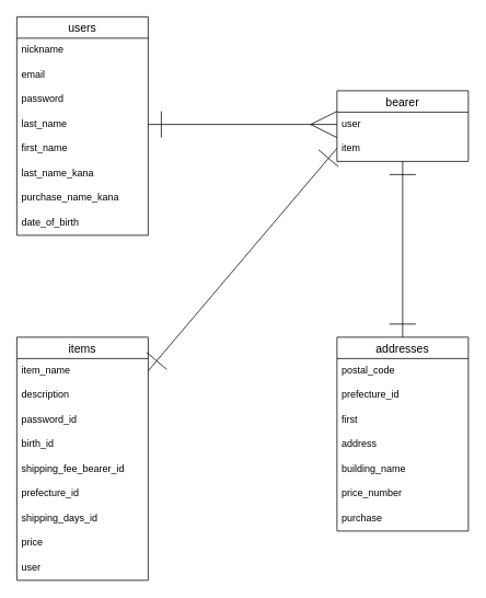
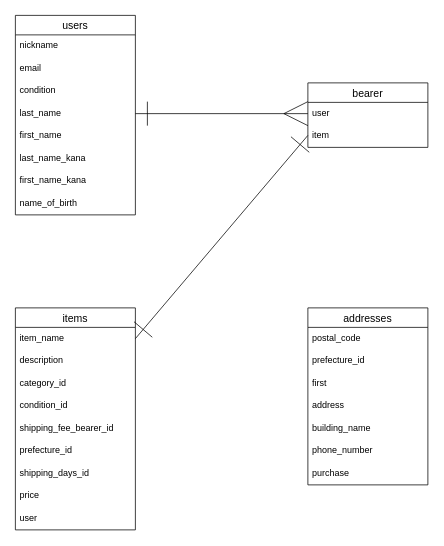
  <mxCell id="0" />
  <mxCell id="1" parent="0" />
  <mxCell id="2" value="users" style="swimlane;fontStyle=0;childLayout=stackLayout;horizontal=1;startSize=26;horizontalStack=0;resizeParent=1;resizeParentMax=0;resizeLast=0;collapsible=1;marginBottom=0;align=center;fontSize=14;" parent="1" vertex="1"><mxGeometry x="20" y="20" width="160" height="266" as="geometry" /></mxCell>
  <mxCell id="3" value="nickname" style="text;strokeColor=none;fillColor=none;spacingLeft=4;spacingRight=4;overflow=hidden;rotatable=0;points=[[0,0.5],[1,0.5]];portConstraint=eastwest;fontSize=12;" parent="2" vertex="1"><mxGeometry y="26" width="160" height="30" as="geometry" /></mxCell>
  <mxCell id="4" value="email" style="text;strokeColor=none;fillColor=none;spacingLeft=4;spacingRight=4;overflow=hidden;rotatable=0;points=[[0,0.5],[1,0.5]];portConstraint=eastwest;fontSize=12;" parent="2" vertex="1"><mxGeometry y="56" width="160" height="30" as="geometry" /></mxCell>
- <mxCell id="5" value="password" style="text;strokeColor=none;fillColor=none;spacingLeft=4;spacingRight=4;overflow=hidden;rotatable=0;points=[[0,0.5],[1,0.5]];portConstraint=eastwest;fontSize=12;" parent="2" vertex="1"><mxGeometry y="86" width="160" height="30" as="geometry" /></mxCell>
+ <mxCell id="5" value="condition" style="text;strokeColor=none;fillColor=none;spacingLeft=4;spacingRight=4;overflow=hidden;rotatable=0;points=[[0,0.5],[1,0.5]];portConstraint=eastwest;fontSize=12;" parent="2" vertex="1"><mxGeometry y="86" width="160" height="30" as="geometry" /></mxCell>
  <mxCell id="6" value="last_name" style="text;strokeColor=none;fillColor=none;spacingLeft=4;spacingRight=4;overflow=hidden;rotatable=0;points=[[0,0.5],[1,0.5]];portConstraint=eastwest;fontSize=12;" parent="2" vertex="1"><mxGeometry y="116" width="160" height="30" as="geometry" /></mxCell>
  <mxCell id="7" value="first_name" style="text;strokeColor=none;fillColor=none;spacingLeft=4;spacingRight=4;overflow=hidden;rotatable=0;points=[[0,0.5],[1,0.5]];portConstraint=eastwest;fontSize=12;" parent="2" vertex="1"><mxGeometry y="146" width="160" height="30" as="geometry" /></mxCell>
  <mxCell id="8" value="last_name_kana" style="text;strokeColor=none;fillColor=none;spacingLeft=4;spacingRight=4;overflow=hidden;rotatable=0;points=[[0,0.5],[1,0.5]];portConstraint=eastwest;fontSize=12;" parent="2" vertex="1"><mxGeometry y="176" width="160" height="30" as="geometry" /></mxCell>
- <mxCell id="9" value="purchase_name_kana" style="text;strokeColor=none;fillColor=none;spacingLeft=4;spacingRight=4;overflow=hidden;rotatable=0;points=[[0,0.5],[1,0.5]];portConstraint=eastwest;fontSize=12;" parent="2" vertex="1"><mxGeometry y="206" width="160" height="30" as="geometry" /></mxCell>
- <mxCell id="10" value="date_of_birth" style="text;strokeColor=none;fillColor=none;spacingLeft=4;spacingRight=4;overflow=hidden;rotatable=0;points=[[0,0.5],[1,0.5]];portConstraint=eastwest;fontSize=12;" parent="2" vertex="1"><mxGeometry y="236" width="160" height="30" as="geometry" /></mxCell>
+ <mxCell id="9" value="first_name_kana" style="text;strokeColor=none;fillColor=none;spacingLeft=4;spacingRight=4;overflow=hidden;rotatable=0;points=[[0,0.5],[1,0.5]];portConstraint=eastwest;fontSize=12;" parent="2" vertex="1"><mxGeometry y="206" width="160" height="30" as="geometry" /></mxCell>
+ <mxCell id="10" value="name_of_birth" style="text;strokeColor=none;fillColor=none;spacingLeft=4;spacingRight=4;overflow=hidden;rotatable=0;points=[[0,0.5],[1,0.5]];portConstraint=eastwest;fontSize=12;" parent="2" vertex="1"><mxGeometry y="236" width="160" height="30" as="geometry" /></mxCell>
  <mxCell id="11" value="items" style="swimlane;fontStyle=0;childLayout=stackLayout;horizontal=1;startSize=26;horizontalStack=0;resizeParent=1;resizeParentMax=0;resizeLast=0;collapsible=1;marginBottom=0;align=center;fontSize=14;" parent="1" vertex="1"><mxGeometry x="20" y="410" width="160" height="296" as="geometry" /></mxCell>
  <mxCell id="12" value="item_name" style="text;strokeColor=none;fillColor=none;spacingLeft=4;spacingRight=4;overflow=hidden;rotatable=0;points=[[0,0.5],[1,0.5]];portConstraint=eastwest;fontSize=12;" parent="11" vertex="1"><mxGeometry y="26" width="160" height="30" as="geometry" /></mxCell>
  <mxCell id="13" value="description" style="text;strokeColor=none;fillColor=none;spacingLeft=4;spacingRight=4;overflow=hidden;rotatable=0;points=[[0,0.5],[1,0.5]];portConstraint=eastwest;fontSize=12;" parent="11" vertex="1"><mxGeometry y="56" width="160" height="30" as="geometry" /></mxCell>
- <mxCell id="14" value="password_id" style="text;strokeColor=none;fillColor=none;spacingLeft=4;spacingRight=4;overflow=hidden;rotatable=0;points=[[0,0.5],[1,0.5]];portConstraint=eastwest;fontSize=12;" parent="11" vertex="1"><mxGeometry y="86" width="160" height="30" as="geometry" /></mxCell>
- <mxCell id="15" value="birth_id" style="text;strokeColor=none;fillColor=none;spacingLeft=4;spacingRight=4;overflow=hidden;rotatable=0;points=[[0,0.5],[1,0.5]];portConstraint=eastwest;fontSize=12;" parent="11" vertex="1"><mxGeometry y="116" width="160" height="30" as="geometry" /></mxCell>
+ <mxCell id="14" value="category_id" style="text;strokeColor=none;fillColor=none;spacingLeft=4;spacingRight=4;overflow=hidden;rotatable=0;points=[[0,0.5],[1,0.5]];portConstraint=eastwest;fontSize=12;" parent="11" vertex="1"><mxGeometry y="86" width="160" height="30" as="geometry" /></mxCell>
+ <mxCell id="15" value="condition_id" style="text;strokeColor=none;fillColor=none;spacingLeft=4;spacingRight=4;overflow=hidden;rotatable=0;points=[[0,0.5],[1,0.5]];portConstraint=eastwest;fontSize=12;" parent="11" vertex="1"><mxGeometry y="116" width="160" height="30" as="geometry" /></mxCell>
  <mxCell id="16" value="shipping_fee_bearer_id" style="text;strokeColor=none;fillColor=none;spacingLeft=4;spacingRight=4;overflow=hidden;rotatable=0;points=[[0,0.5],[1,0.5]];portConstraint=eastwest;fontSize=12;" parent="11" vertex="1"><mxGeometry y="146" width="160" height="30" as="geometry" /></mxCell>
  <mxCell id="17" value="prefecture_id" style="text;strokeColor=none;fillColor=none;spacingLeft=4;spacingRight=4;overflow=hidden;rotatable=0;points=[[0,0.5],[1,0.5]];portConstraint=eastwest;fontSize=12;" parent="11" vertex="1"><mxGeometry y="176" width="160" height="30" as="geometry" /></mxCell>
  <mxCell id="18" value="shipping_days_id" style="text;strokeColor=none;fillColor=none;spacingLeft=4;spacingRight=4;overflow=hidden;rotatable=0;points=[[0,0.5],[1,0.5]];portConstraint=eastwest;fontSize=12;" parent="11" vertex="1"><mxGeometry y="206" width="160" height="30" as="geometry" /></mxCell>
  <mxCell id="19" value="price" style="text;strokeColor=none;fillColor=none;spacingLeft=4;spacingRight=4;overflow=hidden;rotatable=0;points=[[0,0.5],[1,0.5]];portConstraint=eastwest;fontSize=12;" parent="11" vertex="1"><mxGeometry y="236" width="160" height="30" as="geometry" /></mxCell>
  <mxCell id="20" value="user" style="text;strokeColor=none;fillColor=none;spacingLeft=4;spacingRight=4;overflow=hidden;rotatable=0;points=[[0,0.5],[1,0.5]];portConstraint=eastwest;fontSize=12;" parent="11" vertex="1"><mxGeometry y="266" width="160" height="30" as="geometry" /></mxCell>
  <mxCell id="21" value="bearer" style="swimlane;fontStyle=0;childLayout=stackLayout;horizontal=1;startSize=26;horizontalStack=0;resizeParent=1;resizeParentMax=0;resizeLast=0;collapsible=1;marginBottom=0;align=center;fontSize=14;" parent="1" vertex="1"><mxGeometry x="410" y="110" width="160" height="86" as="geometry" /></mxCell>
  <mxCell id="22" value="user" style="text;strokeColor=none;fillColor=none;spacingLeft=4;spacingRight=4;overflow=hidden;rotatable=0;points=[[0,0.5],[1,0.5]];portConstraint=eastwest;fontSize=12;" parent="21" vertex="1"><mxGeometry y="26" width="160" height="30" as="geometry" /></mxCell>
  <mxCell id="23" value="item" style="text;strokeColor=none;fillColor=none;spacingLeft=4;spacingRight=4;overflow=hidden;rotatable=0;points=[[0,0.5],[1,0.5]];portConstraint=eastwest;fontSize=12;" parent="21" vertex="1"><mxGeometry y="56" width="160" height="30" as="geometry" /></mxCell>
  <mxCell id="24" value="addresses" style="swimlane;fontStyle=0;childLayout=stackLayout;horizontal=1;startSize=26;horizontalStack=0;resizeParent=1;resizeParentMax=0;resizeLast=0;collapsible=1;marginBottom=0;align=center;fontSize=14;" parent="1" vertex="1"><mxGeometry x="410" y="410" width="160" height="236" as="geometry" /></mxCell>
  <mxCell id="25" value="postal_code" style="text;strokeColor=none;fillColor=none;spacingLeft=4;spacingRight=4;overflow=hidden;rotatable=0;points=[[0,0.5],[1,0.5]];portConstraint=eastwest;fontSize=12;" parent="24" vertex="1"><mxGeometry y="26" width="160" height="30" as="geometry" /></mxCell>
  <mxCell id="26" value="prefecture_id" style="text;strokeColor=none;fillColor=none;spacingLeft=4;spacingRight=4;overflow=hidden;rotatable=0;points=[[0,0.5],[1,0.5]];portConstraint=eastwest;fontSize=12;" parent="24" vertex="1"><mxGeometry y="56" width="160" height="30" as="geometry" /></mxCell>
  <mxCell id="27" value="first" style="text;strokeColor=none;fillColor=none;spacingLeft=4;spacingRight=4;overflow=hidden;rotatable=0;points=[[0,0.5],[1,0.5]];portConstraint=eastwest;fontSize=12;" parent="24" vertex="1"><mxGeometry y="86" width="160" height="30" as="geometry" /></mxCell>
  <mxCell id="28" value="address" style="text;strokeColor=none;fillColor=none;spacingLeft=4;spacingRight=4;overflow=hidden;rotatable=0;points=[[0,0.5],[1,0.5]];portConstraint=eastwest;fontSize=12;" parent="24" vertex="1"><mxGeometry y="116" width="160" height="30" as="geometry" /></mxCell>
  <mxCell id="29" value="building_name" style="text;strokeColor=none;fillColor=none;spacingLeft=4;spacingRight=4;overflow=hidden;rotatable=0;points=[[0,0.5],[1,0.5]];portConstraint=eastwest;fontSize=12;" parent="24" vertex="1"><mxGeometry y="146" width="160" height="30" as="geometry" /></mxCell>
- <mxCell id="30" value="price_number" style="text;strokeColor=none;fillColor=none;spacingLeft=4;spacingRight=4;overflow=hidden;rotatable=0;points=[[0,0.5],[1,0.5]];portConstraint=eastwest;fontSize=12;" parent="24" vertex="1"><mxGeometry y="176" width="160" height="30" as="geometry" /></mxCell>
+ <mxCell id="30" value="phone_number" style="text;strokeColor=none;fillColor=none;spacingLeft=4;spacingRight=4;overflow=hidden;rotatable=0;points=[[0,0.5],[1,0.5]];portConstraint=eastwest;fontSize=12;" parent="24" vertex="1"><mxGeometry y="176" width="160" height="30" as="geometry" /></mxCell>
  <mxCell id="31" value="purchase" style="text;strokeColor=none;fillColor=none;spacingLeft=4;spacingRight=4;overflow=hidden;rotatable=0;points=[[0,0.5],[1,0.5]];portConstraint=eastwest;fontSize=12;" parent="24" vertex="1"><mxGeometry y="206" width="160" height="30" as="geometry" /></mxCell>
  <mxCell id="32" style="edgeStyle=none;html=1;exitX=1;exitY=0.5;exitDx=0;exitDy=0;startArrow=ERone;startFill=0;startSize=30;endArrow=ERmany;endFill=0;endSize=30;entryX=0;entryY=0.5;entryDx=0;entryDy=0;" parent="1" source="6" target="22" edge="1"><mxGeometry relative="1" as="geometry"><mxPoint x="320" y="30" as="targetPoint" /></mxGeometry></mxCell>
- <mxCell id="33" style="edgeStyle=none;html=1;startArrow=ERone;startFill=0;endArrow=ERone;endFill=0;startSize=30;endSize=30;targetPerimeterSpacing=0;entryX=0.5;entryY=0;entryDx=0;entryDy=0;exitX=0.5;exitY=1;exitDx=0;exitDy=0;" parent="1" source="21" edge="1" target="24"><mxGeometry relative="1" as="geometry"><mxPoint x="490" y="400" as="targetPoint" /><mxPoint x="500" y="240" as="sourcePoint" /></mxGeometry></mxCell>
  <mxCell id="34" style="edgeStyle=none;html=1;entryX=1;entryY=0.5;entryDx=0;entryDy=0;startArrow=ERone;startFill=0;endArrow=ERone;endFill=0;startSize=30;endSize=30;targetPerimeterSpacing=0;" parent="1" target="12" edge="1"><mxGeometry relative="1" as="geometry"><mxPoint x="410" y="180" as="sourcePoint" /></mxGeometry></mxCell>
